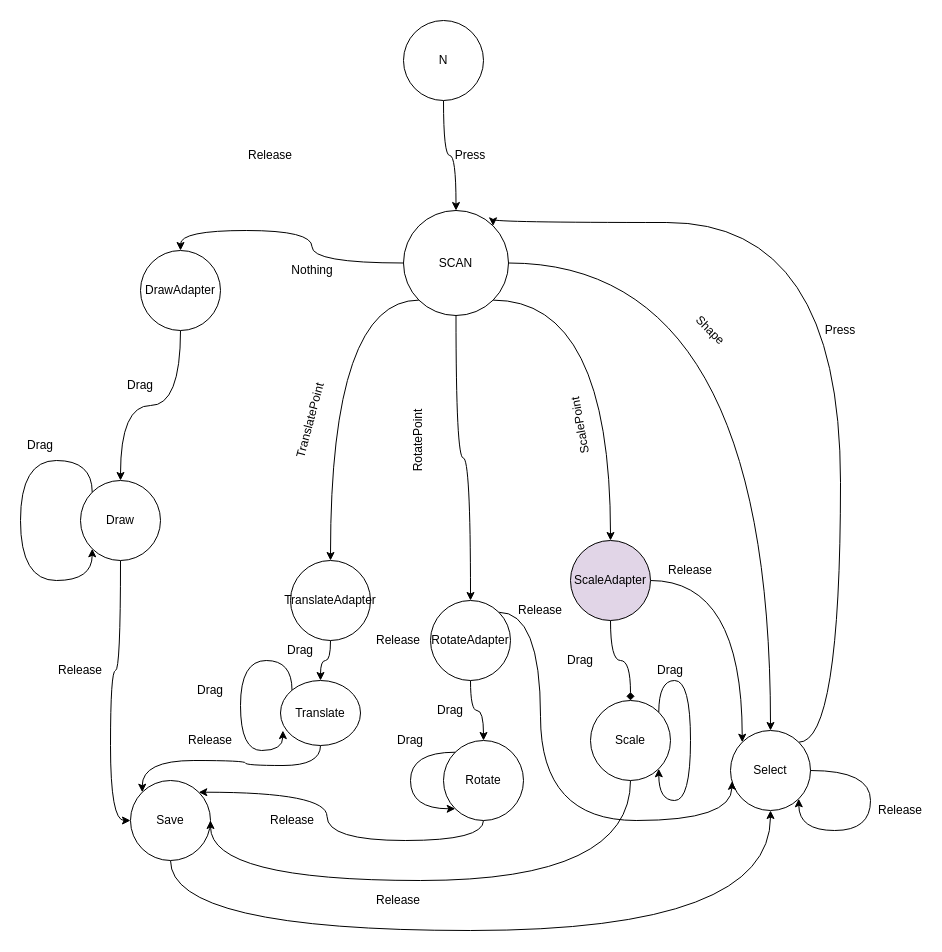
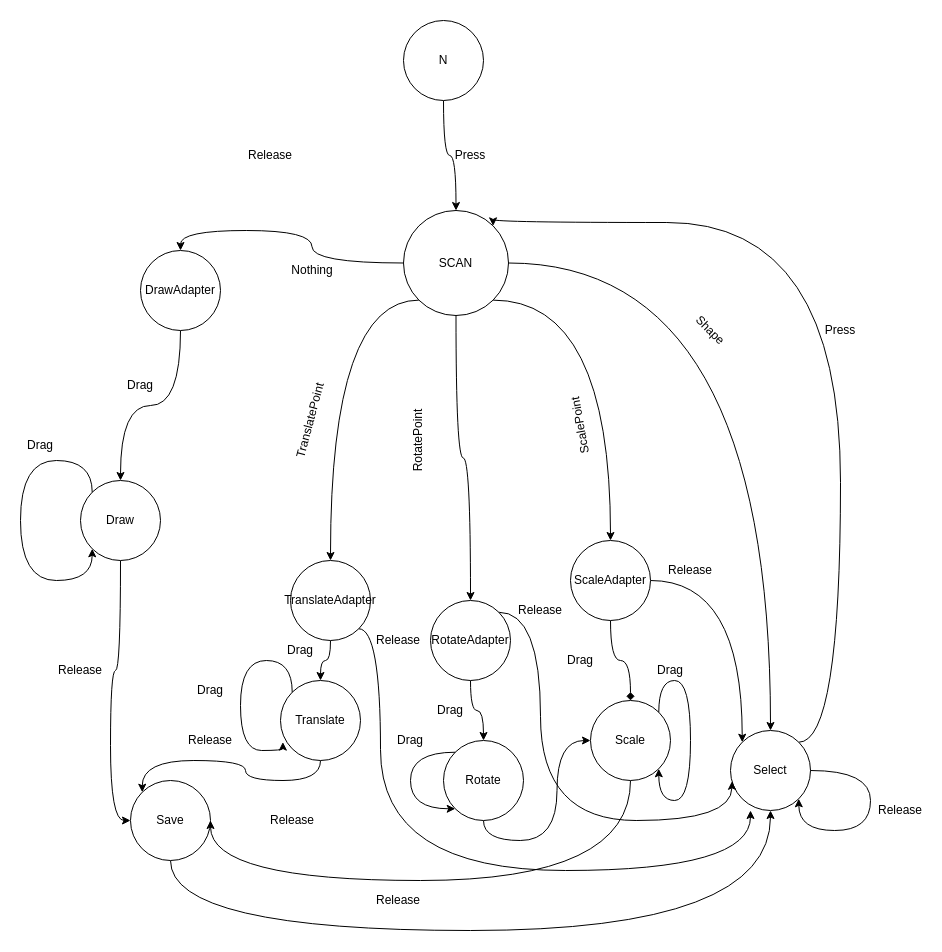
  <mxCell id="0" />
  <mxCell id="1" parent="0" />
  <mxCell id="2" style="edgeStyle=orthogonalEdgeStyle;rounded=0;orthogonalLoop=1;jettySize=auto;html=1;exitX=0.5;exitY=1;exitDx=0;exitDy=0;entryX=0.5;entryY=0;entryDx=0;entryDy=0;curved=1;" edge="1" parent="1" source="3" target="9"><mxGeometry relative="1" as="geometry" /></mxCell>
  <mxCell id="3" value="N" style="ellipse;whiteSpace=wrap;html=1;aspect=fixed;" vertex="1" parent="1"><mxGeometry x="403" y="20" width="80" height="80" as="geometry" /></mxCell>
  <mxCell id="4" style="edgeStyle=orthogonalEdgeStyle;curved=1;rounded=0;orthogonalLoop=1;jettySize=auto;html=1;exitX=0;exitY=0.5;exitDx=0;exitDy=0;entryX=0.5;entryY=0;entryDx=0;entryDy=0;" edge="1" parent="1" source="9" target="11"><mxGeometry relative="1" as="geometry" /></mxCell>
  <mxCell id="5" style="edgeStyle=orthogonalEdgeStyle;curved=1;rounded=0;orthogonalLoop=1;jettySize=auto;html=1;exitX=0;exitY=1;exitDx=0;exitDy=0;entryX=0.5;entryY=0;entryDx=0;entryDy=0;" edge="1" parent="1" source="9" target="18"><mxGeometry relative="1" as="geometry" /></mxCell>
  <mxCell id="6" style="edgeStyle=orthogonalEdgeStyle;curved=1;rounded=0;orthogonalLoop=1;jettySize=auto;html=1;exitX=0.5;exitY=1;exitDx=0;exitDy=0;entryX=0.5;entryY=0;entryDx=0;entryDy=0;" edge="1" parent="1" source="9" target="21"><mxGeometry relative="1" as="geometry" /></mxCell>
  <mxCell id="7" style="edgeStyle=orthogonalEdgeStyle;curved=1;rounded=0;orthogonalLoop=1;jettySize=auto;html=1;exitX=1;exitY=1;exitDx=0;exitDy=0;entryX=0.5;entryY=0;entryDx=0;entryDy=0;" edge="1" parent="1" source="9" target="24"><mxGeometry relative="1" as="geometry" /></mxCell>
  <mxCell id="8" style="edgeStyle=orthogonalEdgeStyle;curved=1;rounded=0;orthogonalLoop=1;jettySize=auto;html=1;exitX=1;exitY=0.5;exitDx=0;exitDy=0;entryX=0.5;entryY=0;entryDx=0;entryDy=0;" edge="1" parent="1" source="9" target="15"><mxGeometry relative="1" as="geometry" /></mxCell>
  <mxCell id="9" value="SCAN" style="ellipse;whiteSpace=wrap;html=1;aspect=fixed;" vertex="1" parent="1"><mxGeometry x="403" y="210" width="105" height="105" as="geometry" /></mxCell>
  <mxCell id="10" style="edgeStyle=orthogonalEdgeStyle;curved=1;rounded=0;orthogonalLoop=1;jettySize=auto;html=1;exitX=0.5;exitY=1;exitDx=0;exitDy=0;entryX=0.5;entryY=0;entryDx=0;entryDy=0;" edge="1" parent="1" source="11" target="13"><mxGeometry relative="1" as="geometry" /></mxCell>
  <mxCell id="11" value="DrawAdapter" style="ellipse;whiteSpace=wrap;html=1;aspect=fixed;" vertex="1" parent="1"><mxGeometry x="140" y="250" width="80" height="80" as="geometry" /></mxCell>
  <mxCell id="12" style="edgeStyle=orthogonalEdgeStyle;curved=1;rounded=0;orthogonalLoop=1;jettySize=auto;html=1;exitX=0.5;exitY=1;exitDx=0;exitDy=0;entryX=0;entryY=0.5;entryDx=0;entryDy=0;" edge="1" parent="1" source="13" target="26"><mxGeometry relative="1" as="geometry" /></mxCell>
  <mxCell id="13" value="Draw&lt;br&gt;" style="ellipse;whiteSpace=wrap;html=1;aspect=fixed;" vertex="1" parent="1"><mxGeometry x="80" y="480" width="80" height="80" as="geometry" /></mxCell>
  <mxCell id="14" style="edgeStyle=orthogonalEdgeStyle;curved=1;rounded=0;orthogonalLoop=1;jettySize=auto;html=1;exitX=1;exitY=0;exitDx=0;exitDy=0;entryX=1;entryY=0;entryDx=0;entryDy=0;" edge="1" parent="1" source="15" target="9"><mxGeometry relative="1" as="geometry"><Array as="points"><mxPoint x="840" y="742" /><mxPoint x="840" y="222" /></Array></mxGeometry></mxCell>
  <mxCell id="15" value="Select" style="ellipse;whiteSpace=wrap;html=1;aspect=fixed;" vertex="1" parent="1"><mxGeometry x="730" y="730" width="80" height="80" as="geometry" /></mxCell>
  <mxCell id="16" style="edgeStyle=orthogonalEdgeStyle;curved=1;rounded=0;orthogonalLoop=1;jettySize=auto;html=1;exitX=0.5;exitY=1;exitDx=0;exitDy=0;entryX=0.5;entryY=0;entryDx=0;entryDy=0;" edge="1" parent="1" source="18" target="28"><mxGeometry relative="1" as="geometry" /></mxCell>
+ <mxCell id="17" style="edgeStyle=orthogonalEdgeStyle;curved=1;rounded=0;orthogonalLoop=1;jettySize=auto;html=1;exitX=1;exitY=1;exitDx=0;exitDy=0;entryX=0.25;entryY=1;entryDx=0;entryDy=0;entryPerimeter=0;" edge="1" parent="1" source="18" target="15"><mxGeometry relative="1" as="geometry"><Array as="points"><mxPoint x="380" y="628" /><mxPoint x="380" y="870" /><mxPoint x="750" y="870" /></Array></mxGeometry></mxCell>
  <mxCell id="18" value="TranslateAdapter" style="ellipse;whiteSpace=wrap;html=1;aspect=fixed;" vertex="1" parent="1"><mxGeometry x="290" y="560" width="80" height="80" as="geometry" /></mxCell>
  <mxCell id="19" style="edgeStyle=orthogonalEdgeStyle;curved=1;rounded=0;orthogonalLoop=1;jettySize=auto;html=1;exitX=0.5;exitY=1;exitDx=0;exitDy=0;" edge="1" parent="1" source="21" target="30"><mxGeometry relative="1" as="geometry" /></mxCell>
  <mxCell id="20" style="edgeStyle=orthogonalEdgeStyle;curved=1;rounded=0;orthogonalLoop=1;jettySize=auto;html=1;exitX=1;exitY=0;exitDx=0;exitDy=0;entryX=0.018;entryY=0.635;entryDx=0;entryDy=0;entryPerimeter=0;" edge="1" parent="1" source="21" target="15"><mxGeometry relative="1" as="geometry"><Array as="points"><mxPoint x="540" y="611" /><mxPoint x="540" y="820" /><mxPoint x="731" y="820" /></Array></mxGeometry></mxCell>
  <mxCell id="21" value="RotateAdapter" style="ellipse;whiteSpace=wrap;html=1;aspect=fixed;" vertex="1" parent="1"><mxGeometry x="430" y="600" width="80" height="80" as="geometry" /></mxCell>
  <mxCell id="22" style="edgeStyle=orthogonalEdgeStyle;curved=1;rounded=0;orthogonalLoop=1;jettySize=auto;html=1;exitX=0.5;exitY=1;exitDx=0;exitDy=0;endArrow=diamond;" edge="1" parent="1" source="24" target="32"><mxGeometry relative="1" as="geometry" /></mxCell>
  <mxCell id="23" style="edgeStyle=orthogonalEdgeStyle;curved=1;rounded=0;orthogonalLoop=1;jettySize=auto;html=1;exitX=1;exitY=0.5;exitDx=0;exitDy=0;entryX=0;entryY=0;entryDx=0;entryDy=0;" edge="1" parent="1" source="24" target="15"><mxGeometry relative="1" as="geometry" /></mxCell>
- <mxCell id="24" value="ScaleAdapter" style="ellipse;whiteSpace=wrap;html=1;aspect=fixed;fillColor=#e1d5e7;" vertex="1" parent="1"><mxGeometry x="570" y="540" width="80" height="80" as="geometry" /></mxCell>
+ <mxCell id="24" value="ScaleAdapter" style="ellipse;whiteSpace=wrap;html=1;aspect=fixed;" vertex="1" parent="1"><mxGeometry x="570" y="540" width="80" height="80" as="geometry" /></mxCell>
  <mxCell id="25" style="edgeStyle=orthogonalEdgeStyle;curved=1;rounded=0;orthogonalLoop=1;jettySize=auto;html=1;exitX=0.5;exitY=1;exitDx=0;exitDy=0;entryX=0.5;entryY=1;entryDx=0;entryDy=0;" edge="1" parent="1" source="26" target="15"><mxGeometry relative="1" as="geometry"><mxPoint x="780" y="880" as="targetPoint" /><Array as="points"><mxPoint x="170" y="930" /><mxPoint x="770" y="930" /></Array></mxGeometry></mxCell>
  <mxCell id="26" value="Save" style="ellipse;whiteSpace=wrap;html=1;aspect=fixed;" vertex="1" parent="1"><mxGeometry x="130" y="780" width="80" height="80" as="geometry" /></mxCell>
  <mxCell id="27" style="edgeStyle=orthogonalEdgeStyle;curved=1;rounded=0;orthogonalLoop=1;jettySize=auto;html=1;exitX=0.5;exitY=1;exitDx=0;exitDy=0;entryX=0;entryY=0;entryDx=0;entryDy=0;" edge="1" parent="1" source="28" target="26"><mxGeometry relative="1" as="geometry" /></mxCell>
- <mxCell id="28" value="Translate" style="ellipse;whiteSpace=wrap;html=1;aspect=fixed;" vertex="1" parent="1"><mxGeometry x="280" y="680" width="80" height="65" as="geometry" /></mxCell>
- <mxCell id="29" style="edgeStyle=orthogonalEdgeStyle;curved=1;rounded=0;orthogonalLoop=1;jettySize=auto;html=1;exitX=0.5;exitY=1;exitDx=0;exitDy=0;entryX=1;entryY=0;entryDx=0;entryDy=0;" edge="1" parent="1" source="30" target="26"><mxGeometry relative="1" as="geometry" /></mxCell>
+ <mxCell id="28" value="Translate" style="ellipse;whiteSpace=wrap;html=1;aspect=fixed;" vertex="1" parent="1"><mxGeometry x="280" y="680" width="80" height="80" as="geometry" /></mxCell>
+ <mxCell id="29" style="edgeStyle=orthogonalEdgeStyle;curved=1;rounded=0;orthogonalLoop=1;jettySize=auto;html=1;exitX=0.5;exitY=1;exitDx=0;exitDy=0;" edge="1" parent="1" source="30" target="32"><mxGeometry relative="1" as="geometry" /></mxCell>
  <mxCell id="30" value="Rotate" style="ellipse;whiteSpace=wrap;html=1;aspect=fixed;" vertex="1" parent="1"><mxGeometry x="443" y="740" width="80" height="80" as="geometry" /></mxCell>
  <mxCell id="31" style="edgeStyle=orthogonalEdgeStyle;curved=1;rounded=0;orthogonalLoop=1;jettySize=auto;html=1;exitX=0.5;exitY=1;exitDx=0;exitDy=0;entryX=1;entryY=0.5;entryDx=0;entryDy=0;" edge="1" parent="1" source="32" target="26"><mxGeometry relative="1" as="geometry"><mxPoint x="270" y="850" as="targetPoint" /><Array as="points"><mxPoint x="630" y="880" /><mxPoint x="210" y="880" /></Array></mxGeometry></mxCell>
  <mxCell id="32" value="Scale" style="ellipse;whiteSpace=wrap;html=1;aspect=fixed;" vertex="1" parent="1"><mxGeometry x="590" y="700" width="80" height="80" as="geometry" /></mxCell>
  <mxCell id="33" style="edgeStyle=orthogonalEdgeStyle;curved=1;rounded=0;orthogonalLoop=1;jettySize=auto;html=1;exitX=1;exitY=0.5;exitDx=0;exitDy=0;entryX=1;entryY=1;entryDx=0;entryDy=0;" edge="1" parent="1" source="15" target="15"><mxGeometry relative="1" as="geometry"><Array as="points"><mxPoint x="870" y="770" /><mxPoint x="870" y="830" /><mxPoint x="798" y="830" /></Array></mxGeometry></mxCell>
  <mxCell id="34" style="edgeStyle=orthogonalEdgeStyle;curved=1;rounded=0;orthogonalLoop=1;jettySize=auto;html=1;exitX=0;exitY=0;exitDx=0;exitDy=0;entryX=0;entryY=1;entryDx=0;entryDy=0;" edge="1" parent="1" source="13" target="13"><mxGeometry relative="1" as="geometry"><Array as="points"><mxPoint x="92" y="460" /><mxPoint x="20" y="460" /><mxPoint x="20" y="580" /><mxPoint x="92" y="580" /></Array></mxGeometry></mxCell>
  <mxCell id="35" value="Press" style="text;html=1;strokeColor=none;fillColor=none;align=center;verticalAlign=middle;whiteSpace=wrap;rounded=0;" vertex="1" parent="1"><mxGeometry x="450" y="145" width="40" height="20" as="geometry" /></mxCell>
  <mxCell id="36" value="Release" style="text;html=1;strokeColor=none;fillColor=none;align=center;verticalAlign=middle;whiteSpace=wrap;rounded=0;" vertex="1" parent="1"><mxGeometry x="250" y="145" width="40" height="20" as="geometry" /></mxCell>
  <mxCell id="37" value="Nothing" style="text;html=1;strokeColor=none;fillColor=none;align=center;verticalAlign=middle;whiteSpace=wrap;rounded=0;" vertex="1" parent="1"><mxGeometry x="292" y="260" width="40" height="20" as="geometry" /></mxCell>
  <mxCell id="38" value="TranslatePoint" style="text;html=1;strokeColor=none;fillColor=none;align=center;verticalAlign=middle;whiteSpace=wrap;rounded=0;rotation=-75;" vertex="1" parent="1"><mxGeometry x="290" y="410" width="40" height="20" as="geometry" /></mxCell>
  <mxCell id="39" value="RotatePoint" style="text;html=1;strokeColor=none;fillColor=none;align=center;verticalAlign=middle;whiteSpace=wrap;rounded=0;rotation=-90;" vertex="1" parent="1"><mxGeometry x="398" y="435" width="40" height="10" as="geometry" /></mxCell>
  <mxCell id="40" value="ScalePoint" style="text;html=1;strokeColor=none;fillColor=none;align=center;verticalAlign=middle;whiteSpace=wrap;rounded=0;rotation=-100;" vertex="1" parent="1"><mxGeometry x="560" y="415" width="40" height="20" as="geometry" /></mxCell>
  <mxCell id="41" value="Shape" style="text;html=1;strokeColor=none;fillColor=none;align=center;verticalAlign=middle;whiteSpace=wrap;rounded=0;rotation=45;" vertex="1" parent="1"><mxGeometry x="690" y="320" width="40" height="20" as="geometry" /></mxCell>
  <mxCell id="42" value="Drag" style="text;html=1;strokeColor=none;fillColor=none;align=center;verticalAlign=middle;whiteSpace=wrap;rounded=0;" vertex="1" parent="1"><mxGeometry x="120" y="374.5" width="40" height="20" as="geometry" /></mxCell>
  <mxCell id="43" value="Drag" style="text;html=1;strokeColor=none;fillColor=none;align=center;verticalAlign=middle;whiteSpace=wrap;rounded=0;" vertex="1" parent="1"><mxGeometry x="20" y="435" width="40" height="20" as="geometry" /></mxCell>
  <mxCell id="44" value="Release" style="text;html=1;strokeColor=none;fillColor=none;align=center;verticalAlign=middle;whiteSpace=wrap;rounded=0;" vertex="1" parent="1"><mxGeometry x="60" y="660" width="40" height="20" as="geometry" /></mxCell>
  <mxCell id="45" value="Release" style="text;html=1;strokeColor=none;fillColor=none;align=center;verticalAlign=middle;whiteSpace=wrap;rounded=0;" vertex="1" parent="1"><mxGeometry x="190" y="730" width="40" height="20" as="geometry" /></mxCell>
  <mxCell id="46" value="Release" style="text;html=1;strokeColor=none;fillColor=none;align=center;verticalAlign=middle;whiteSpace=wrap;rounded=0;" vertex="1" parent="1"><mxGeometry x="272" y="810" width="40" height="20" as="geometry" /></mxCell>
  <mxCell id="47" value="Release" style="text;html=1;strokeColor=none;fillColor=none;align=center;verticalAlign=middle;whiteSpace=wrap;rounded=0;" vertex="1" parent="1"><mxGeometry x="378" y="890" width="40" height="20" as="geometry" /></mxCell>
  <mxCell id="48" value="Drag" style="text;html=1;strokeColor=none;fillColor=none;align=center;verticalAlign=middle;whiteSpace=wrap;rounded=0;" vertex="1" parent="1"><mxGeometry x="280" y="640" width="40" height="20" as="geometry" /></mxCell>
  <mxCell id="49" value="Drag" style="text;html=1;strokeColor=none;fillColor=none;align=center;verticalAlign=middle;whiteSpace=wrap;rounded=0;" vertex="1" parent="1"><mxGeometry x="430" y="700" width="40" height="20" as="geometry" /></mxCell>
  <mxCell id="50" value="Drag" style="text;html=1;strokeColor=none;fillColor=none;align=center;verticalAlign=middle;whiteSpace=wrap;rounded=0;" vertex="1" parent="1"><mxGeometry x="560" y="650" width="40" height="20" as="geometry" /></mxCell>
  <mxCell id="51" value="Release" style="text;html=1;strokeColor=none;fillColor=none;align=center;verticalAlign=middle;whiteSpace=wrap;rounded=0;" vertex="1" parent="1"><mxGeometry x="880" y="800" width="40" height="20" as="geometry" /></mxCell>
  <mxCell id="52" style="edgeStyle=orthogonalEdgeStyle;curved=1;rounded=0;orthogonalLoop=1;jettySize=auto;html=1;exitX=0;exitY=0;exitDx=0;exitDy=0;entryX=0.03;entryY=0.77;entryDx=0;entryDy=0;entryPerimeter=0;" edge="1" parent="1" source="28" target="28"><mxGeometry relative="1" as="geometry"><Array as="points"><mxPoint x="292" y="660" /><mxPoint x="240" y="660" /><mxPoint x="240" y="750" /><mxPoint x="282" y="750" /></Array></mxGeometry></mxCell>
  <mxCell id="53" value="Drag" style="text;html=1;strokeColor=none;fillColor=none;align=center;verticalAlign=middle;whiteSpace=wrap;rounded=0;" vertex="1" parent="1"><mxGeometry x="190" y="680" width="40" height="20" as="geometry" /></mxCell>
  <mxCell id="54" style="edgeStyle=orthogonalEdgeStyle;curved=1;rounded=0;orthogonalLoop=1;jettySize=auto;html=1;exitX=0;exitY=0;exitDx=0;exitDy=0;entryX=0;entryY=1;entryDx=0;entryDy=0;" edge="1" parent="1" source="30" target="30"><mxGeometry relative="1" as="geometry"><Array as="points"><mxPoint x="410" y="752" /><mxPoint x="410" y="809" /></Array></mxGeometry></mxCell>
  <mxCell id="55" value="Drag" style="text;html=1;strokeColor=none;fillColor=none;align=center;verticalAlign=middle;whiteSpace=wrap;rounded=0;" vertex="1" parent="1"><mxGeometry x="390" y="730" width="40" height="20" as="geometry" /></mxCell>
  <mxCell id="56" style="edgeStyle=orthogonalEdgeStyle;curved=1;rounded=0;orthogonalLoop=1;jettySize=auto;html=1;exitX=1;exitY=0;exitDx=0;exitDy=0;entryX=1;entryY=1;entryDx=0;entryDy=0;" edge="1" parent="1" source="32" target="32"><mxGeometry relative="1" as="geometry" /></mxCell>
  <mxCell id="57" value="Drag" style="text;html=1;strokeColor=none;fillColor=none;align=center;verticalAlign=middle;whiteSpace=wrap;rounded=0;" vertex="1" parent="1"><mxGeometry x="650" y="660" width="40" height="20" as="geometry" /></mxCell>
  <mxCell id="58" value="Release" style="text;html=1;strokeColor=none;fillColor=none;align=center;verticalAlign=middle;whiteSpace=wrap;rounded=0;" vertex="1" parent="1"><mxGeometry x="378" y="630" width="40" height="20" as="geometry" /></mxCell>
  <mxCell id="59" value="Release" style="text;html=1;strokeColor=none;fillColor=none;align=center;verticalAlign=middle;whiteSpace=wrap;rounded=0;" vertex="1" parent="1"><mxGeometry x="520" y="600" width="40" height="20" as="geometry" /></mxCell>
  <mxCell id="60" value="Release" style="text;html=1;strokeColor=none;fillColor=none;align=center;verticalAlign=middle;whiteSpace=wrap;rounded=0;" vertex="1" parent="1"><mxGeometry x="670" y="560" width="40" height="20" as="geometry" /></mxCell>
  <mxCell id="61" value="Press" style="text;html=1;strokeColor=none;fillColor=none;align=center;verticalAlign=middle;whiteSpace=wrap;rounded=0;" vertex="1" parent="1"><mxGeometry x="820" y="320" width="40" height="20" as="geometry" /></mxCell>
